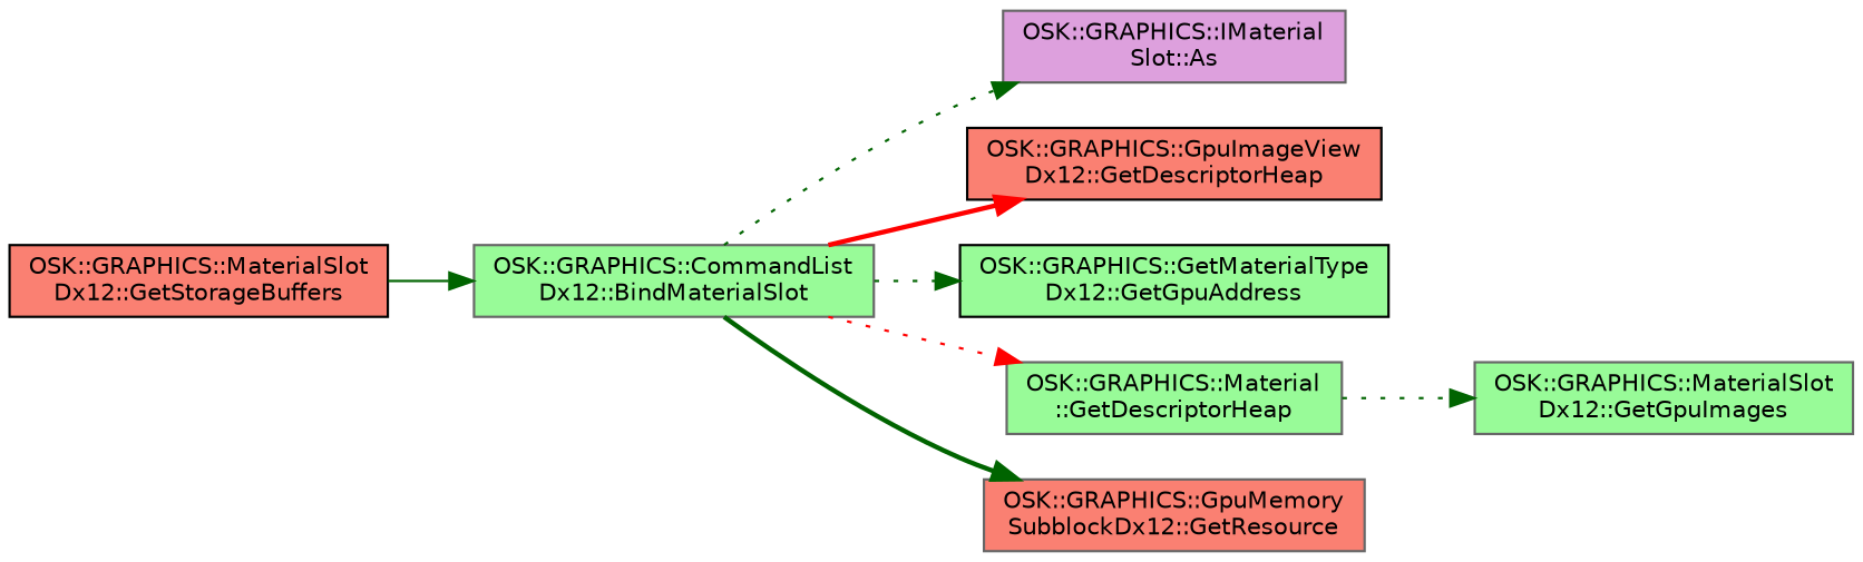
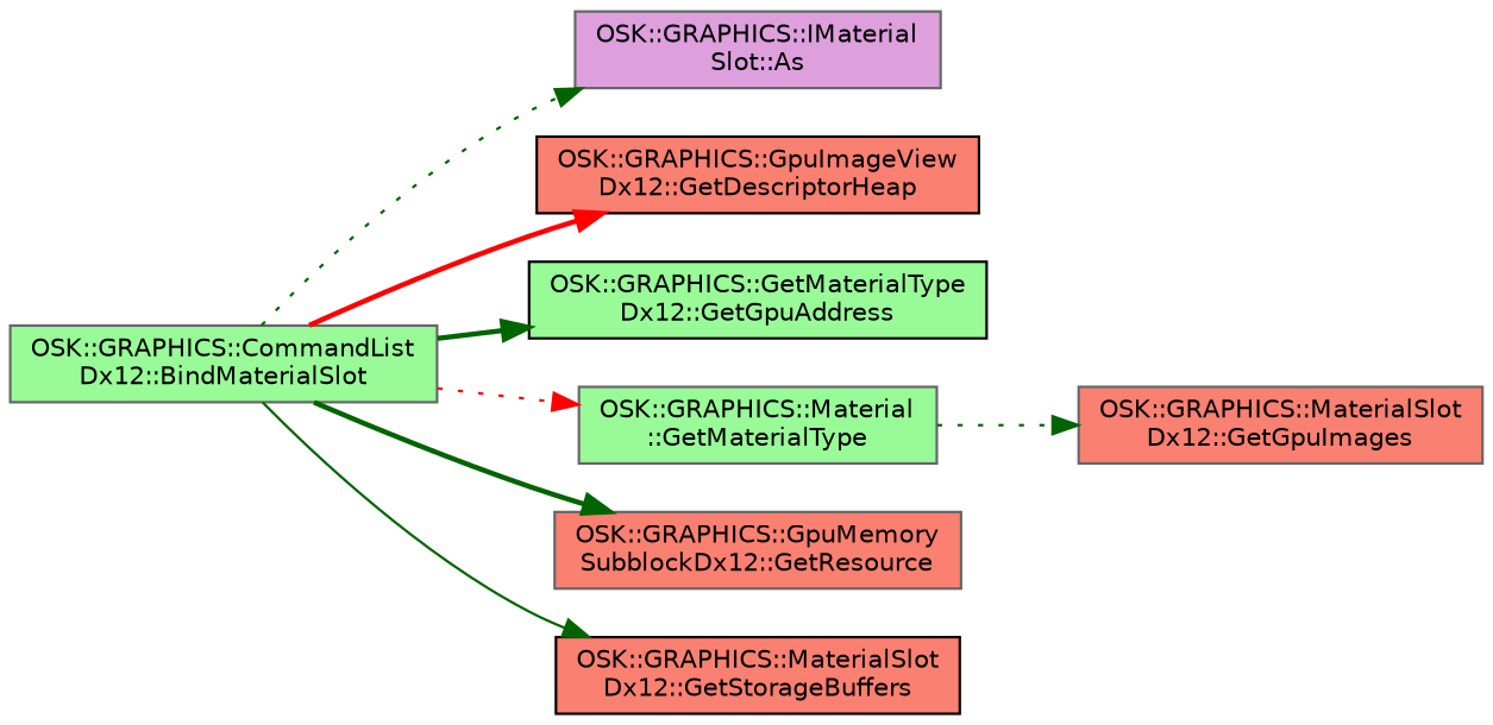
  digraph {
    fontname="DejaVu Sans"
    rankdir=LR
    node [color=gray40 fillcolor=palegreen fontname="DejaVu Sans" fontsize=10 shape=record style=filled]
    edge [color=darkgreen fontname="DejaVu Sans" fontsize=10 labelfontname=Helvetica labelfontsize=10 style=dotted]
    n1 [fontcolor=black height=0.2 label="OSK::GRAPHICS::CommandList\lDx12::BindMaterialSlot" width=0.4]
    n2 [fillcolor=plum height=0.2 label="OSK::GRAPHICS::IMaterial\lSlot::As" width=0.4]
    n3 [color=black fillcolor=salmon height=0.2 label="OSK::GRAPHICS::GpuImageView\lDx12::GetDescriptorHeap" width=0.4]
    n4 [color=black height=0.2 label="OSK::GRAPHICS::GetMaterialType\lDx12::GetGpuAddress" width=0.4]
-   n5 [height=0.2 label="OSK::GRAPHICS::Material\l::GetDescriptorHeap" width=0.4]
+   n5 [height=0.2 label="OSK::GRAPHICS::Material\l::GetMaterialType" width=0.4]
    n6 [fillcolor=salmon height=0.2 label="OSK::GRAPHICS::GpuMemory\lSubblockDx12::GetResource" width=0.4]
    n7 [color=black fillcolor=salmon height=0.2 label="OSK::GRAPHICS::MaterialSlot\lDx12::GetStorageBuffers" width=0.4]
-   n8 [height=0.2 label="OSK::GRAPHICS::MaterialSlot\lDx12::GetGpuImages" width=0.4]
+   n8 [fillcolor=salmon height=0.2 label="OSK::GRAPHICS::MaterialSlot\lDx12::GetGpuImages" width=0.4]
    n1 -> n2
    n1 -> n3 [color=red style=bold]
-   n1 -> n4
+   n1 -> n4 [style=bold]
    n1 -> n5 [color=red]
    n1 -> n6 [style=bold]
-   n7 -> n1 [style=solid]
+   n1 -> n7 [style=solid]
    n5 -> n8
  }
